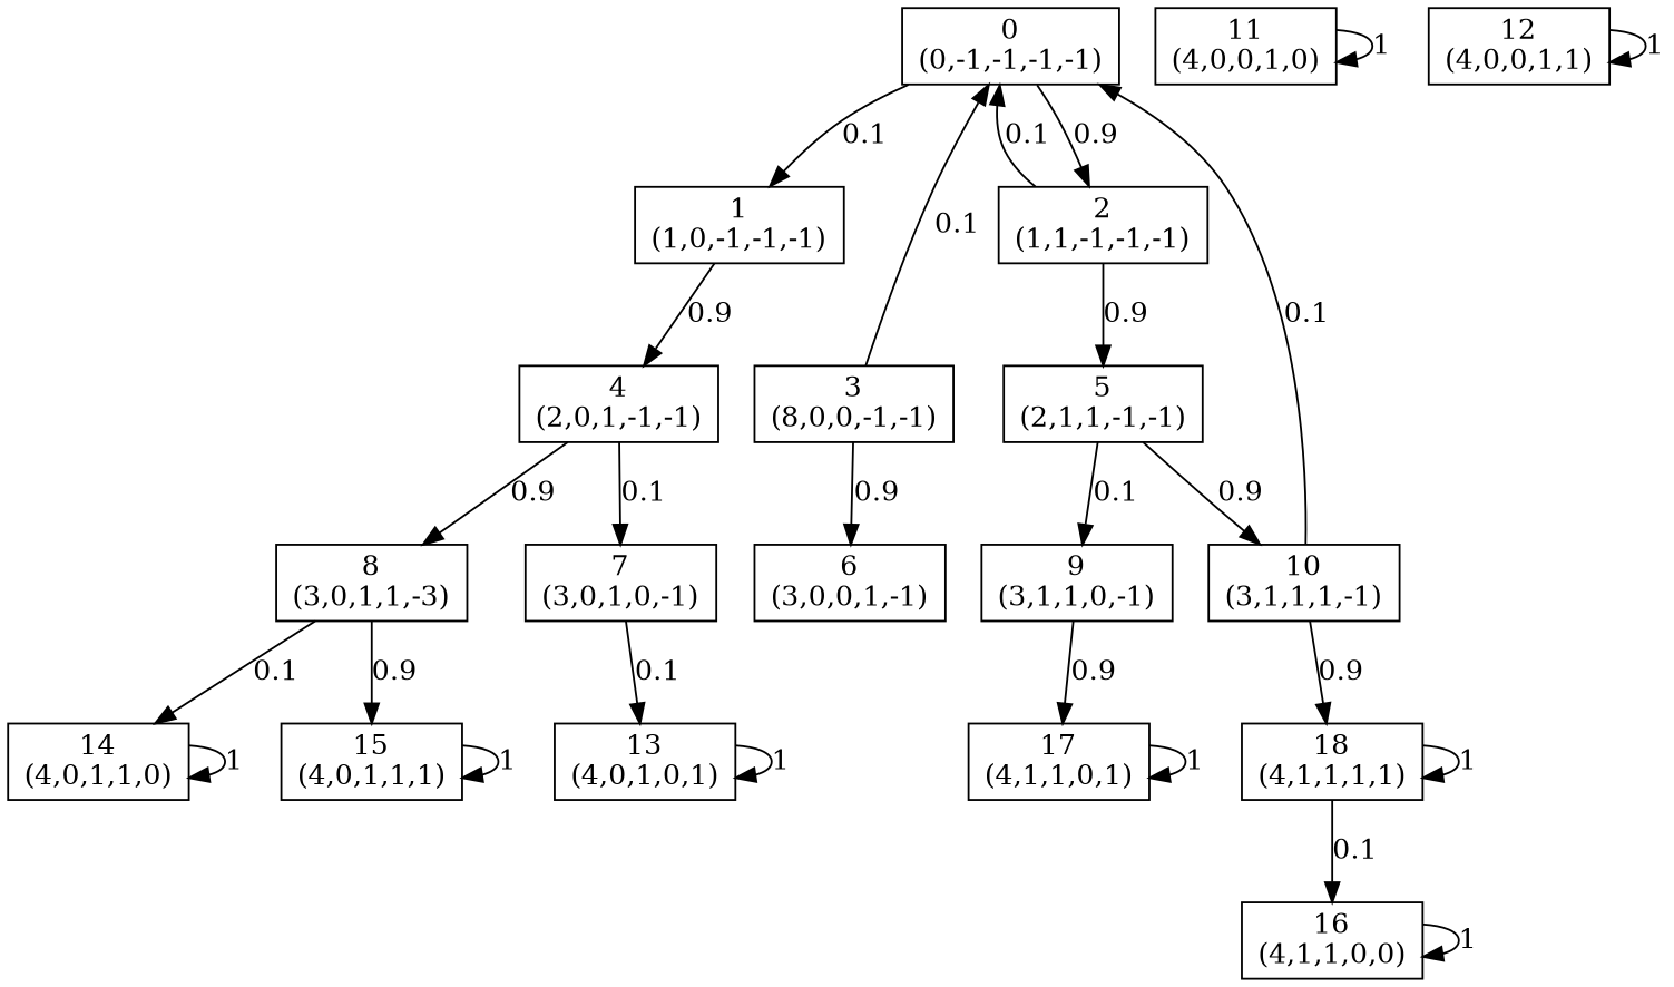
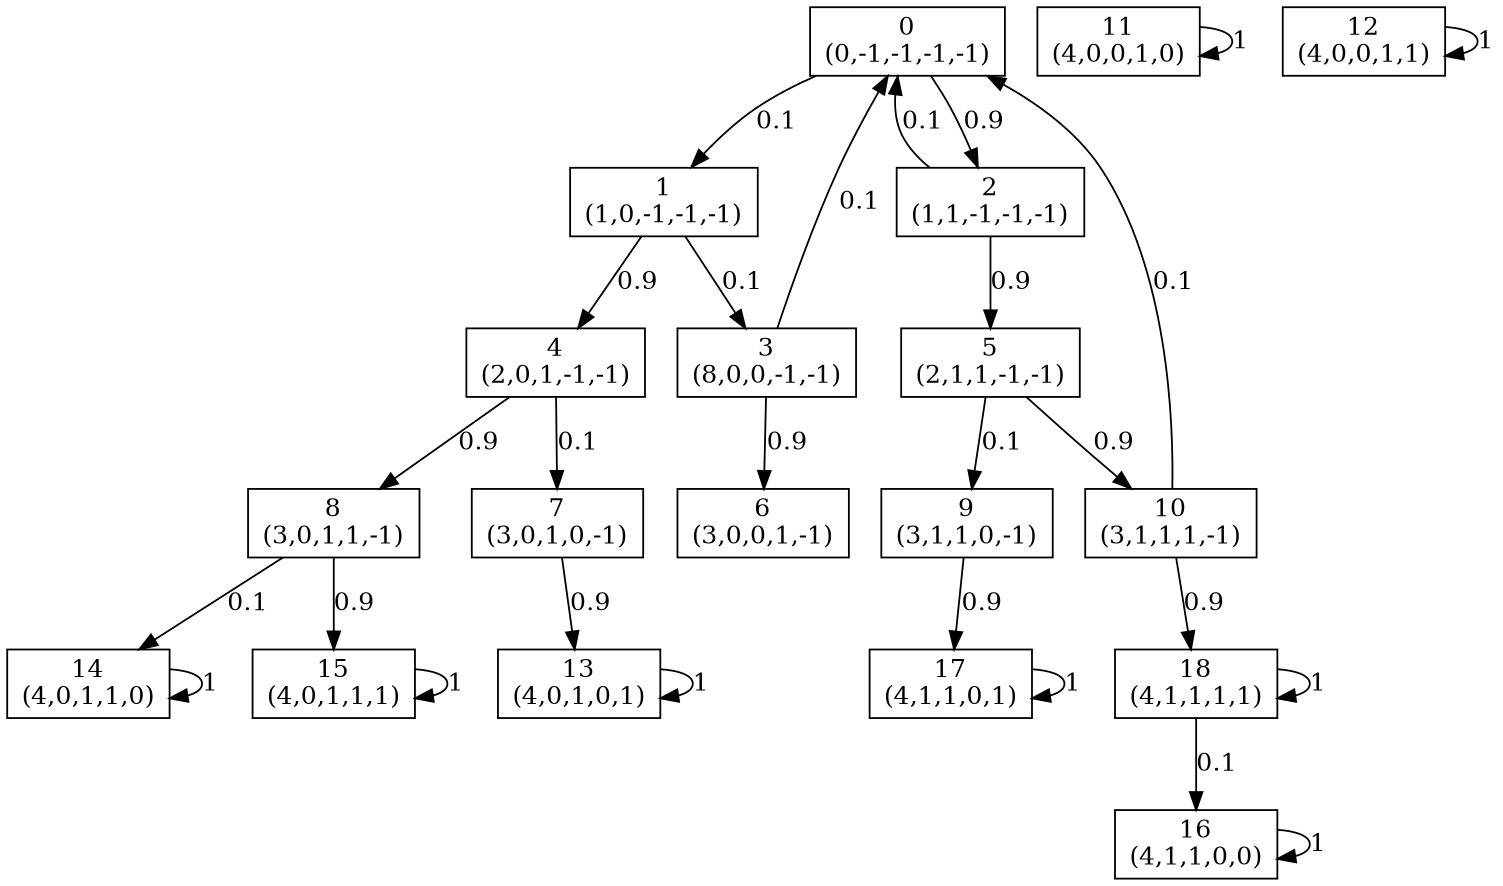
  digraph {
    node [shape=box]
    n1 [label="0\n(0,-1,-1,-1,-1)"]
    n2 [label="1\n(1,0,-1,-1,-1)"]
    n3 [label="2\n(1,1,-1,-1,-1)"]
    n4 [label="3\n(8,0,0,-1,-1)"]
    n5 [label="4\n(2,0,1,-1,-1)"]
    n6 [label="5\n(2,1,1,-1,-1)"]
    n7 [label="6\n(3,0,0,1,-1)"]
    n8 [label="7\n(3,0,1,0,-1)"]
-   n9 [label="8\n(3,0,1,1,-3)"]
+   n9 [label="8\n(3,0,1,1,-1)"]
    n10 [label="9\n(3,1,1,0,-1)"]
    n11 [label="10\n(3,1,1,1,-1)"]
    n12 [label="13\n(4,0,1,0,1)"]
    n13 [label="14\n(4,0,1,1,0)"]
    n14 [label="15\n(4,0,1,1,1)"]
    n15 [label="17\n(4,1,1,0,1)"]
    n16 [label="18\n(4,1,1,1,1)"]
    n17 [label="11\n(4,0,0,1,0)"]
    n18 [label="12\n(4,0,0,1,1)"]
    n19 [label="16\n(4,1,1,0,0)"]
    n1 -> n2 [label=0.1]
    n1 -> n3 [label=0.9]
+   n2 -> n4 [label=0.1]
    n2 -> n5 [label=0.9]
    n3 -> n1 [label=0.1]
    n3 -> n6 [label=0.9]
    n4 -> n1 [label=0.1]
    n4 -> n7 [label=0.9]
    n5 -> n8 [label=0.1]
    n5 -> n9 [label=0.9]
    n6 -> n10 [label=0.1]
    n6 -> n11 [label=0.9]
-   n8 -> n12 [label=0.1]
+   n8 -> n12 [label=0.9]
    n9 -> n13 [label=0.1]
    n9 -> n14 [label=0.9]
    n10 -> n15 [label=0.9]
    n11 -> n1 [label=0.1]
    n11 -> n16 [label=0.9]
    n12 -> n12 [label=1]
    n13 -> n13 [label=1]
    n14 -> n14 [label=1]
    n15 -> n15 [label=1]
    n16 -> n16 [label=1]
    n16 -> n19 [label=0.1]
    n17 -> n17 [label=1]
    n18 -> n18 [label=1]
    n19 -> n19 [label=1]
  }
